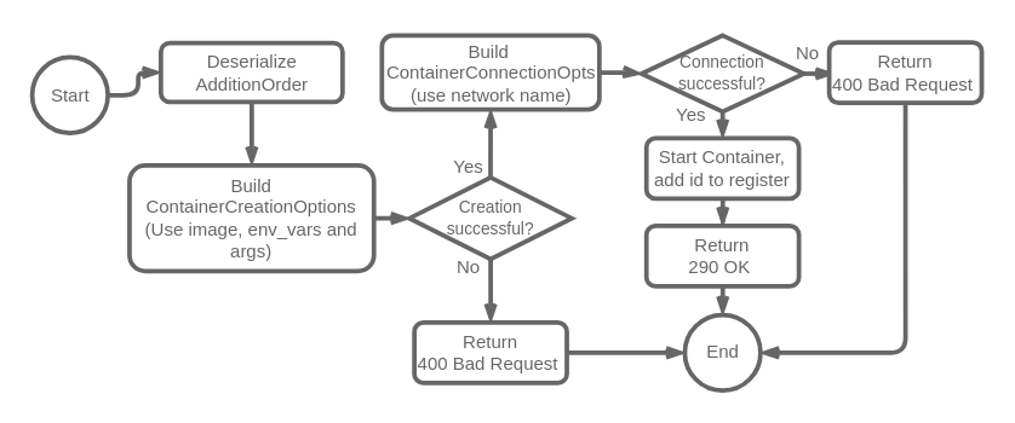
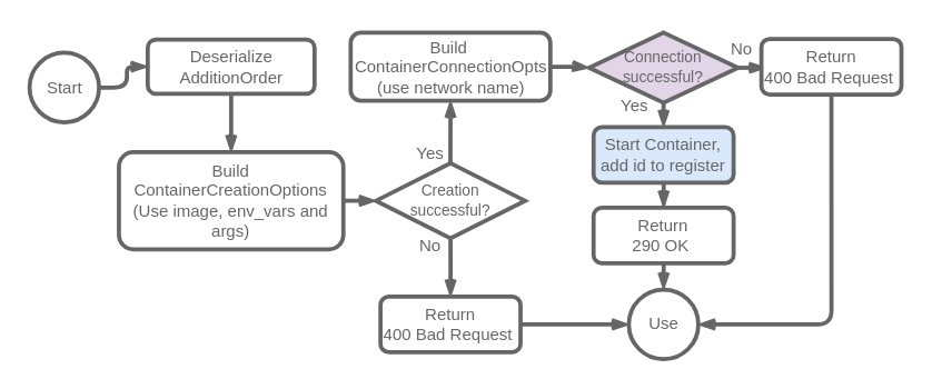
  <mxCell id="0" />
  <mxCell id="1" parent="0" />
  <mxCell id="2" style="edgeStyle=orthogonalEdgeStyle;shape=connector;curved=0;rounded=1;orthogonalLoop=1;jettySize=auto;html=1;labelBackgroundColor=default;strokeColor=#666666;strokeWidth=3;align=center;verticalAlign=middle;fontFamily=Helvetica;fontSize=12;fontColor=#666666;endArrow=openThin;endFill=0;fillColor=#FAE5C7;" parent="1" source="3" target="7" edge="1"><mxGeometry relative="1" as="geometry" /></mxCell>
  <mxCell id="3" value="Deserialize AdditionOrder" style="rounded=1;whiteSpace=wrap;html=1;strokeColor=#666666;fontColor=#666666;fillColor=#FFFFFF;strokeWidth=3;" parent="1" vertex="1"><mxGeometry x="105.57" y="28" width="120" height="39" as="geometry" /></mxCell>
  <mxCell id="4" style="edgeStyle=orthogonalEdgeStyle;shape=connector;curved=0;rounded=1;orthogonalLoop=1;jettySize=auto;html=1;labelBackgroundColor=default;strokeColor=#666666;strokeWidth=3;align=center;verticalAlign=middle;fontFamily=Helvetica;fontSize=12;fontColor=#666666;endArrow=openThin;endFill=0;fillColor=#FAE5C7;" parent="1" source="5" target="3" edge="1"><mxGeometry relative="1" as="geometry" /></mxCell>
  <mxCell id="5" value="Start" style="ellipse;whiteSpace=wrap;html=1;aspect=fixed;strokeColor=#666666;fontColor=#666666;fillColor=#FFFFFF;strokeWidth=3;" parent="1" vertex="1"><mxGeometry x="20.57" y="37.5" width="50" height="50" as="geometry" /></mxCell>
  <mxCell id="6" style="edgeStyle=orthogonalEdgeStyle;shape=connector;curved=0;rounded=1;orthogonalLoop=1;jettySize=auto;html=1;labelBackgroundColor=default;strokeColor=#666666;strokeWidth=3;align=center;verticalAlign=middle;fontFamily=Helvetica;fontSize=12;fontColor=#666666;endArrow=openThin;endFill=0;fillColor=#FAE5C7;" parent="1" source="7" target="10" edge="1"><mxGeometry relative="1" as="geometry" /></mxCell>
  <mxCell id="7" value="Build ContainerCreationOptions &lt;br&gt;(Use image, env_vars and args)" style="rounded=1;whiteSpace=wrap;html=1;strokeColor=#666666;fontColor=#666666;fillColor=#FFFFFF;strokeWidth=3;" parent="1" vertex="1"><mxGeometry x="84.85" y="109" width="161.43" height="70" as="geometry" /></mxCell>
  <mxCell id="8" style="edgeStyle=orthogonalEdgeStyle;shape=connector;curved=0;rounded=1;orthogonalLoop=1;jettySize=auto;html=1;exitX=0.5;exitY=1;exitDx=0;exitDy=0;labelBackgroundColor=default;strokeColor=#666666;strokeWidth=3;align=center;verticalAlign=middle;fontFamily=Helvetica;fontSize=12;fontColor=#666666;endArrow=openThin;endFill=0;fillColor=#FAE5C7;" parent="1" source="10" target="12" edge="1"><mxGeometry relative="1" as="geometry" /></mxCell>
  <mxCell id="9" style="edgeStyle=orthogonalEdgeStyle;shape=connector;curved=0;rounded=1;orthogonalLoop=1;jettySize=auto;html=1;labelBackgroundColor=default;strokeColor=#666666;strokeWidth=3;align=center;verticalAlign=middle;fontFamily=Helvetica;fontSize=12;fontColor=#666666;endArrow=openThin;endFill=0;fillColor=#FAE5C7;" parent="1" source="10" target="15" edge="1"><mxGeometry relative="1" as="geometry" /></mxCell>
  <mxCell id="10" value="Creation &lt;br&gt;successful?" style="rhombus;whiteSpace=wrap;html=1;rounded=0;strokeColor=#666666;strokeWidth=3;align=center;verticalAlign=middle;fontFamily=Helvetica;fontSize=11;fontColor=#666666;fillColor=#FFFFFF;spacingTop=-1;" parent="1" vertex="1"><mxGeometry x="269.73" y="117" width="107.27" height="54" as="geometry" /></mxCell>
  <mxCell id="11" value="" style="edgeStyle=orthogonalEdgeStyle;shape=connector;curved=0;rounded=1;orthogonalLoop=1;jettySize=auto;html=1;labelBackgroundColor=default;strokeColor=#666666;strokeWidth=3;align=center;verticalAlign=middle;fontFamily=Helvetica;fontSize=12;fontColor=#666666;endArrow=openThin;endFill=0;fillColor=#FAE5C7;" parent="1" source="12" target="13" edge="1"><mxGeometry relative="1" as="geometry" /></mxCell>
  <mxCell id="12" value="Return &lt;br&gt;400 Bad Request&amp;nbsp;" style="rounded=1;whiteSpace=wrap;html=1;strokeColor=#666666;fontColor=#666666;fillColor=#FFFFFF;strokeWidth=3;" parent="1" vertex="1"><mxGeometry x="273" y="213" width="100.72" height="40" as="geometry" /></mxCell>
- <mxCell id="13" value="End" style="ellipse;whiteSpace=wrap;html=1;aspect=fixed;strokeColor=#666666;fontColor=#666666;fillColor=#FFFFFF;strokeWidth=3;" parent="1" vertex="1"><mxGeometry x="451.63" y="208" width="50" height="50" as="geometry" /></mxCell>
+ <mxCell id="13" value="Use" style="ellipse;whiteSpace=wrap;html=1;aspect=fixed;strokeColor=#666666;fontColor=#666666;fillColor=#FFFFFF;strokeWidth=3;" parent="1" vertex="1"><mxGeometry x="451.63" y="208" width="50" height="50" as="geometry" /></mxCell>
  <mxCell id="14" style="edgeStyle=orthogonalEdgeStyle;shape=connector;curved=0;rounded=1;orthogonalLoop=1;jettySize=auto;html=1;labelBackgroundColor=default;strokeColor=#666666;strokeWidth=3;align=center;verticalAlign=middle;fontFamily=Helvetica;fontSize=12;fontColor=#666666;endArrow=openThin;endFill=0;fillColor=#FAE5C7;" parent="1" source="15" target="18" edge="1"><mxGeometry relative="1" as="geometry" /></mxCell>
  <mxCell id="15" value="Build&amp;nbsp;&lt;br&gt;ContainerConnectionOpts&lt;br&gt;(use network name)" style="rounded=1;whiteSpace=wrap;html=1;strokeColor=#666666;fontColor=#666666;fillColor=#FFFFFF;strokeWidth=3;" parent="1" vertex="1"><mxGeometry x="251.55" y="23" width="143.63" height="49" as="geometry" /></mxCell>
  <mxCell id="16" value="" style="edgeStyle=orthogonalEdgeStyle;shape=connector;curved=0;rounded=1;orthogonalLoop=1;jettySize=auto;html=1;labelBackgroundColor=default;strokeColor=#666666;strokeWidth=3;align=center;verticalAlign=middle;fontFamily=Helvetica;fontSize=12;fontColor=#666666;endArrow=openThin;endFill=0;fillColor=#FAE5C7;" parent="1" source="18" target="20" edge="1"><mxGeometry relative="1" as="geometry" /></mxCell>
  <mxCell id="17" style="edgeStyle=orthogonalEdgeStyle;shape=connector;curved=0;rounded=1;orthogonalLoop=1;jettySize=auto;html=1;exitX=0.5;exitY=1;exitDx=0;exitDy=0;entryX=0.5;entryY=0;entryDx=0;entryDy=0;labelBackgroundColor=default;strokeColor=#666666;strokeWidth=3;align=center;verticalAlign=middle;fontFamily=Helvetica;fontSize=12;fontColor=#666666;endArrow=openThin;endFill=0;fillColor=#FAE5C7;" parent="1" source="18" target="22" edge="1"><mxGeometry relative="1" as="geometry" /></mxCell>
- <mxCell id="18" value="Connection&lt;br&gt;successful?" style="rhombus;whiteSpace=wrap;html=1;rounded=0;strokeColor=#666666;strokeWidth=3;align=center;verticalAlign=middle;fontFamily=Helvetica;fontSize=11;fontColor=#666666;fillColor=#FFFFFF;spacingTop=-1;" parent="1" vertex="1"><mxGeometry x="423" y="23" width="107.27" height="50.5" as="geometry" /></mxCell>
+ <mxCell id="18" value="Connection&lt;br&gt;successful?" style="rhombus;whiteSpace=wrap;html=1;rounded=0;strokeColor=#666666;strokeWidth=3;align=center;verticalAlign=middle;fontFamily=Helvetica;fontSize=11;fontColor=#666666;fillColor=#e1d5e7;spacingTop=-1;" parent="1" vertex="1"><mxGeometry x="423" y="23" width="107.27" height="50.5" as="geometry" /></mxCell>
  <mxCell id="19" style="edgeStyle=orthogonalEdgeStyle;shape=connector;curved=0;rounded=1;orthogonalLoop=1;jettySize=auto;html=1;exitX=0.5;exitY=1;exitDx=0;exitDy=0;entryX=1;entryY=0.5;entryDx=0;entryDy=0;labelBackgroundColor=default;strokeColor=#666666;strokeWidth=3;align=center;verticalAlign=middle;fontFamily=Helvetica;fontSize=12;fontColor=#666666;endArrow=openThin;endFill=0;fillColor=#FAE5C7;" parent="1" source="20" target="13" edge="1"><mxGeometry relative="1" as="geometry" /></mxCell>
  <mxCell id="20" value="Return &lt;br&gt;400 Bad Request&amp;nbsp;" style="rounded=1;whiteSpace=wrap;html=1;strokeColor=#666666;fontColor=#666666;fillColor=#FFFFFF;strokeWidth=3;" parent="1" vertex="1"><mxGeometry x="547" y="27.5" width="100.72" height="40" as="geometry" /></mxCell>
  <mxCell id="21" style="edgeStyle=orthogonalEdgeStyle;shape=connector;curved=0;rounded=1;orthogonalLoop=1;jettySize=auto;html=1;labelBackgroundColor=default;strokeColor=#666666;strokeWidth=3;align=center;verticalAlign=middle;fontFamily=Helvetica;fontSize=12;fontColor=#666666;endArrow=openThin;endFill=0;fillColor=#FAE5C7;" parent="1" source="22" target="24" edge="1"><mxGeometry relative="1" as="geometry"><mxPoint x="476.63" y="158" as="targetPoint" /></mxGeometry></mxCell>
- <mxCell id="22" value="Start Container, add id to register" style="rounded=1;whiteSpace=wrap;html=1;strokeColor=#666666;fontColor=#666666;fillColor=#FFFFFF;strokeWidth=3;" parent="1" vertex="1"><mxGeometry x="426.27" y="91" width="100.72" height="40" as="geometry" /></mxCell>
+ <mxCell id="22" value="Start Container, add id to register" style="rounded=1;whiteSpace=wrap;html=1;strokeColor=#666666;fontColor=#666666;fillColor=#dae8fc;strokeWidth=3;" parent="1" vertex="1"><mxGeometry x="426.27" y="91" width="100.72" height="40" as="geometry" /></mxCell>
  <mxCell id="23" value="" style="edgeStyle=orthogonalEdgeStyle;shape=connector;curved=0;rounded=1;orthogonalLoop=1;jettySize=auto;html=1;labelBackgroundColor=default;strokeColor=#666666;strokeWidth=3;align=center;verticalAlign=middle;fontFamily=Helvetica;fontSize=12;fontColor=#666666;endArrow=openThin;endFill=0;fillColor=#FAE5C7;" parent="1" source="24" target="13" edge="1"><mxGeometry relative="1" as="geometry"><Array as="points"><mxPoint x="477" y="198" /><mxPoint x="477" y="198" /></Array></mxGeometry></mxCell>
  <mxCell id="24" value="Return &lt;br&gt;290 OK&amp;nbsp;" style="rounded=1;whiteSpace=wrap;html=1;strokeColor=#666666;fontColor=#666666;fillColor=#FFFFFF;strokeWidth=3;" parent="1" vertex="1"><mxGeometry x="426.27" y="149" width="100.72" height="40" as="geometry" /></mxCell>
  <mxCell id="25" value="&lt;font color=&quot;#666666&quot;&gt;No&lt;/font&gt;" style="text;html=1;strokeColor=none;fillColor=none;align=center;verticalAlign=middle;whiteSpace=wrap;rounded=0;" parent="1" vertex="1"><mxGeometry x="279" y="162" width="60" height="30" as="geometry" /></mxCell>
  <mxCell id="26" value="&lt;font color=&quot;#666666&quot;&gt;Yes&lt;/font&gt;" style="text;html=1;strokeColor=none;fillColor=none;align=center;verticalAlign=middle;whiteSpace=wrap;rounded=0;" parent="1" vertex="1"><mxGeometry x="278.73" y="95" width="60" height="30" as="geometry" /></mxCell>
  <mxCell id="27" value="&lt;font color=&quot;#666666&quot;&gt;Yes&lt;/font&gt;" style="text;html=1;strokeColor=none;fillColor=none;align=center;verticalAlign=middle;whiteSpace=wrap;rounded=0;" parent="1" vertex="1"><mxGeometry x="426.27" y="61" width="60" height="30" as="geometry" /></mxCell>
  <mxCell id="28" value="&lt;font color=&quot;#666666&quot;&gt;No&lt;/font&gt;" style="text;html=1;strokeColor=none;fillColor=none;align=center;verticalAlign=middle;whiteSpace=wrap;rounded=0;" parent="1" vertex="1"><mxGeometry x="502.63" y="20" width="60" height="30" as="geometry" /></mxCell>
